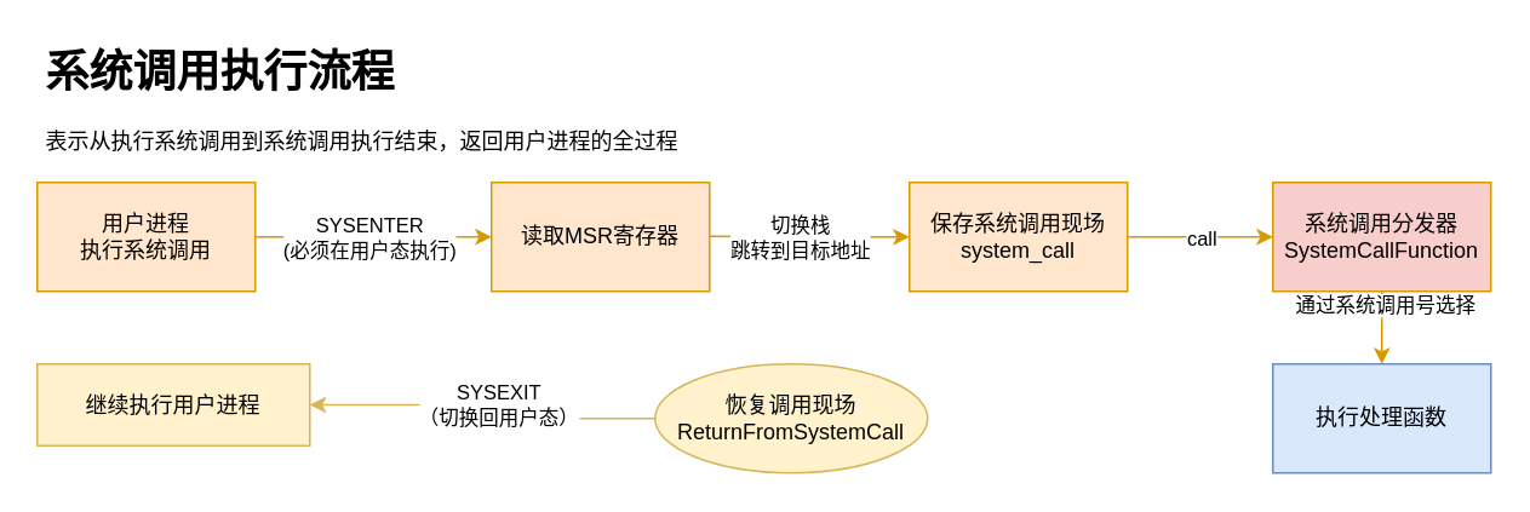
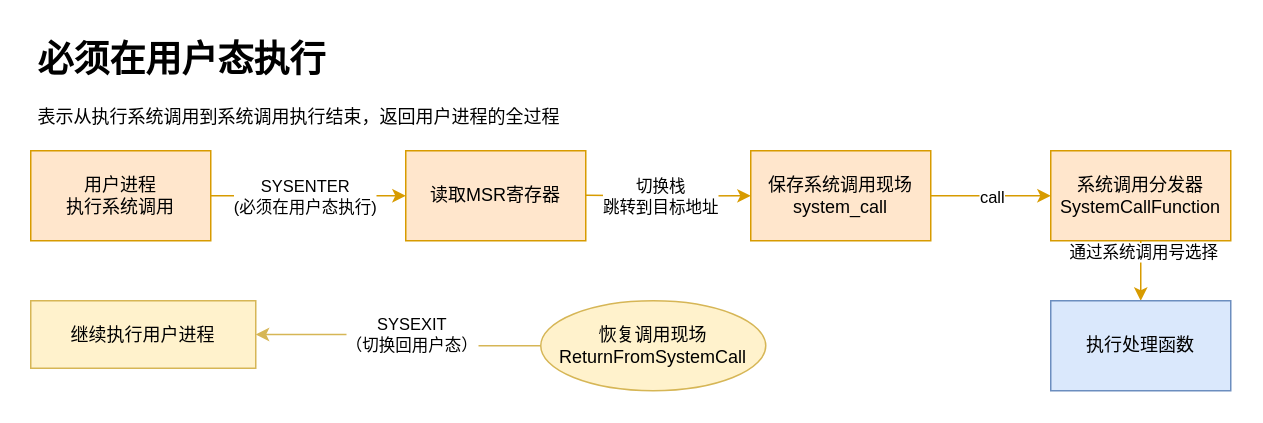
  <mxCell id="0" />
  <mxCell id="1" parent="0" />
- <mxCell id="2" value="&lt;h1&gt;系统调用执行流程&lt;/h1&gt;&lt;p&gt;表示从执行系统调用到系统调用执行结束，返回用户进程的全过程&lt;/p&gt;" style="text;html=1;strokeColor=none;fillColor=none;spacing=5;spacingTop=-20;whiteSpace=wrap;overflow=hidden;rounded=0;" vertex="1" parent="1"><mxGeometry x="20" y="20" width="380" height="120" as="geometry" /></mxCell>
+ <mxCell id="2" value="&lt;h1&gt;必须在用户态执行&lt;/h1&gt;&lt;p&gt;表示从执行系统调用到系统调用执行结束，返回用户进程的全过程&lt;/p&gt;" style="text;html=1;strokeColor=none;fillColor=none;spacing=5;spacingTop=-20;whiteSpace=wrap;overflow=hidden;rounded=0;" vertex="1" parent="1"><mxGeometry x="20" y="20" width="380" height="120" as="geometry" /></mxCell>
  <mxCell id="3" value="" style="edgeStyle=orthogonalEdgeStyle;rounded=0;orthogonalLoop=1;jettySize=auto;html=1;fillColor=#ffe6cc;strokeColor=#d79b00;" edge="1" parent="1" source="5" target="8"><mxGeometry relative="1" as="geometry" /></mxCell>
  <mxCell id="4" value="SYSENTER&lt;br&gt;(必须在用户态执行)" style="edgeLabel;html=1;align=center;verticalAlign=middle;resizable=0;points=[];" vertex="1" connectable="0" parent="3"><mxGeometry x="-0.234" relative="1" as="geometry"><mxPoint x="12" as="offset" /></mxGeometry></mxCell>
  <mxCell id="5" value="用户进程&lt;br&gt;执行系统调用" style="rounded=0;whiteSpace=wrap;html=1;fillColor=#ffe6cc;strokeColor=#d79b00;" vertex="1" parent="1"><mxGeometry x="20" y="100" width="120" height="60" as="geometry" /></mxCell>
  <mxCell id="6" style="edgeStyle=orthogonalEdgeStyle;rounded=0;orthogonalLoop=1;jettySize=auto;html=1;entryX=0;entryY=0.5;entryDx=0;entryDy=0;fillColor=#ffe6cc;strokeColor=#d79b00;" edge="1" parent="1" target="18"><mxGeometry relative="1" as="geometry"><mxPoint x="390" y="129.71" as="sourcePoint" /><mxPoint x="490" y="129.71" as="targetPoint" /></mxGeometry></mxCell>
  <mxCell id="7" value="切换栈&lt;br&gt;跳转到目标地址" style="edgeLabel;html=1;align=center;verticalAlign=middle;resizable=0;points=[];" vertex="1" connectable="0" parent="6"><mxGeometry x="-0.145" y="1" relative="1" as="geometry"><mxPoint x="2.57" y="1.31" as="offset" /></mxGeometry></mxCell>
  <mxCell id="8" value="读取MSR寄存器" style="rounded=0;whiteSpace=wrap;html=1;fillColor=#ffe6cc;strokeColor=#d79b00;" vertex="1" parent="1"><mxGeometry x="270" y="100" width="120" height="60" as="geometry" /></mxCell>
  <mxCell id="9" value="" style="edgeStyle=orthogonalEdgeStyle;rounded=0;orthogonalLoop=1;jettySize=auto;html=1;fillColor=#ffe6cc;strokeColor=#d79b00;" edge="1" parent="1" source="11" target="12"><mxGeometry relative="1" as="geometry" /></mxCell>
  <mxCell id="10" value="通过系统调用号选择" style="edgeLabel;html=1;align=center;verticalAlign=middle;resizable=0;points=[];" vertex="1" connectable="0" parent="9"><mxGeometry x="-0.648" y="1" relative="1" as="geometry"><mxPoint as="offset" /></mxGeometry></mxCell>
- <mxCell id="11" value="系统调用分发器&lt;br&gt;SystemCallFunction" style="rounded=0;whiteSpace=wrap;html=1;fillColor=#f8cecc;strokeColor=#d79b00;" vertex="1" parent="1"><mxGeometry x="700" y="100" width="120" height="60" as="geometry" /></mxCell>
+ <mxCell id="11" value="系统调用分发器&lt;br&gt;SystemCallFunction" style="rounded=0;whiteSpace=wrap;html=1;fillColor=#ffe6cc;strokeColor=#d79b00;" vertex="1" parent="1"><mxGeometry x="700" y="100" width="120" height="60" as="geometry" /></mxCell>
  <mxCell id="12" value="执行处理函数" style="rounded=0;whiteSpace=wrap;html=1;fillColor=#dae8fc;strokeColor=#6c8ebf;" vertex="1" parent="1"><mxGeometry x="700" y="200" width="120" height="60" as="geometry" /></mxCell>
  <mxCell id="13" value="" style="edgeStyle=orthogonalEdgeStyle;rounded=0;orthogonalLoop=1;jettySize=auto;html=1;labelBackgroundColor=#FF8000;fillColor=#fff2cc;strokeColor=#d6b656;" edge="1" parent="1" source="15" target="19"><mxGeometry relative="1" as="geometry" /></mxCell>
  <mxCell id="14" value="SYSEXIT&lt;br&gt;（切换回用户态）" style="edgeLabel;html=1;align=center;verticalAlign=middle;resizable=0;points=[];" vertex="1" connectable="0" parent="13"><mxGeometry x="0.123" y="-1" relative="1" as="geometry"><mxPoint x="16.67" y="1" as="offset" /></mxGeometry></mxCell>
  <mxCell id="15" value="恢复调用现场&lt;br&gt;ReturnFromSystemCall" style="ellipse;whiteSpace=wrap;html=1;fillColor=#fff2cc;strokeColor=#d6b656;" vertex="1" parent="1"><mxGeometry x="360" y="200" width="150" height="60" as="geometry" /></mxCell>
  <mxCell id="16" value="" style="edgeStyle=orthogonalEdgeStyle;rounded=0;orthogonalLoop=1;jettySize=auto;html=1;fillColor=#ffe6cc;strokeColor=#d79b00;" edge="1" parent="1" source="18" target="11"><mxGeometry relative="1" as="geometry" /></mxCell>
  <mxCell id="17" value="call" style="edgeLabel;html=1;align=center;verticalAlign=middle;resizable=0;points=[];" vertex="1" connectable="0" parent="16"><mxGeometry x="-0.234" relative="1" as="geometry"><mxPoint x="9.52" as="offset" /></mxGeometry></mxCell>
  <mxCell id="18" value="保存系统调用现场&lt;br&gt;system_call" style="rounded=0;whiteSpace=wrap;html=1;fillColor=#ffe6cc;strokeColor=#d79b00;" vertex="1" parent="1"><mxGeometry x="500" y="100" width="120" height="60" as="geometry" /></mxCell>
  <mxCell id="19" value="继续执行用户进程" style="rounded=0;whiteSpace=wrap;html=1;fillColor=#fff2cc;strokeColor=#d6b656;" vertex="1" parent="1"><mxGeometry x="20" y="200" width="150" height="45" as="geometry" /></mxCell>
